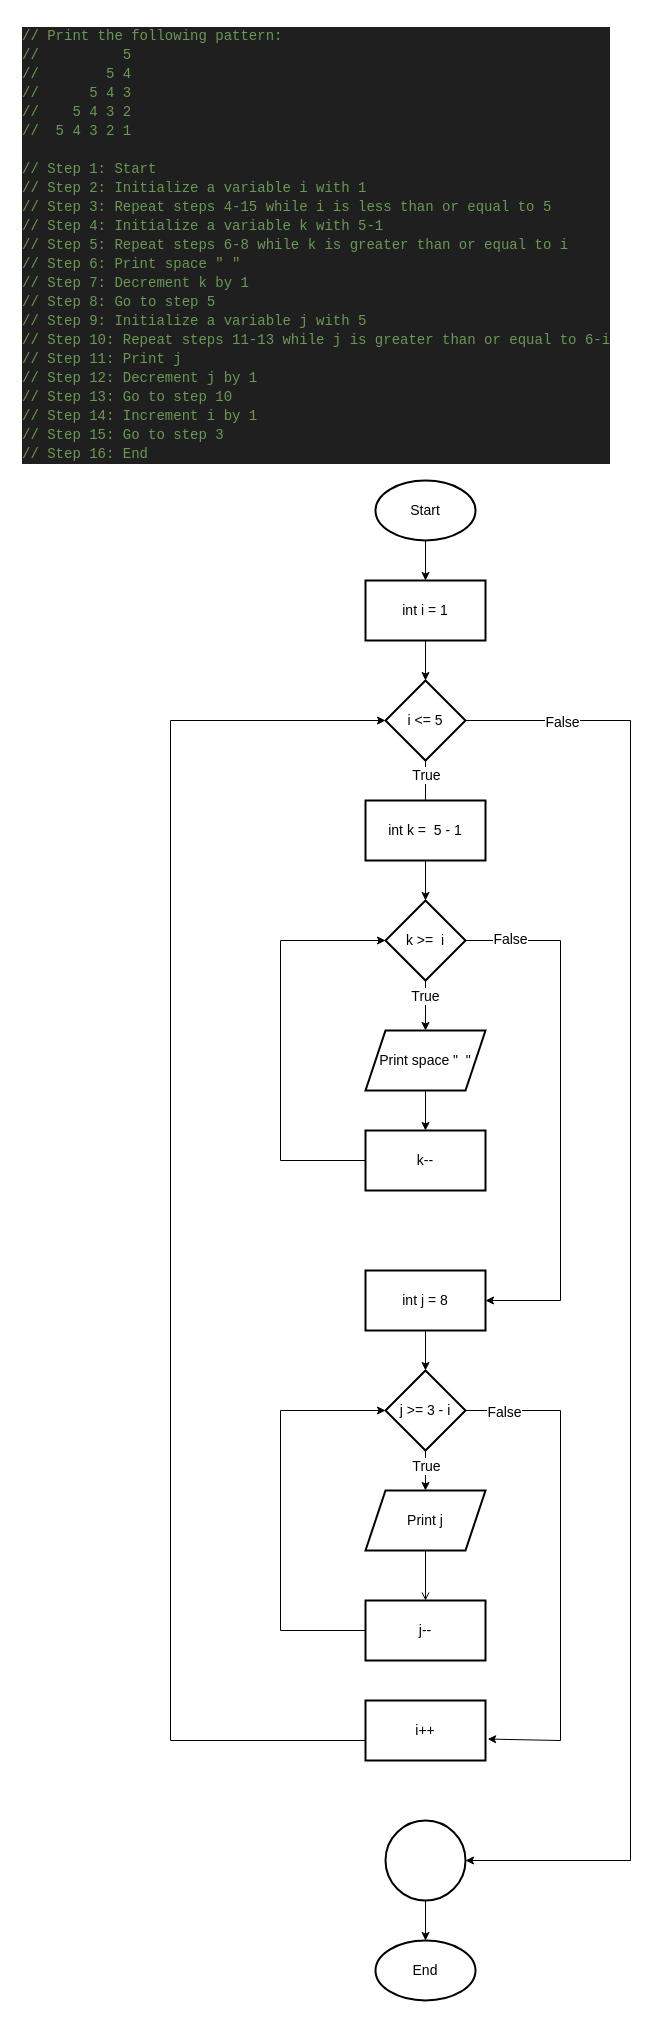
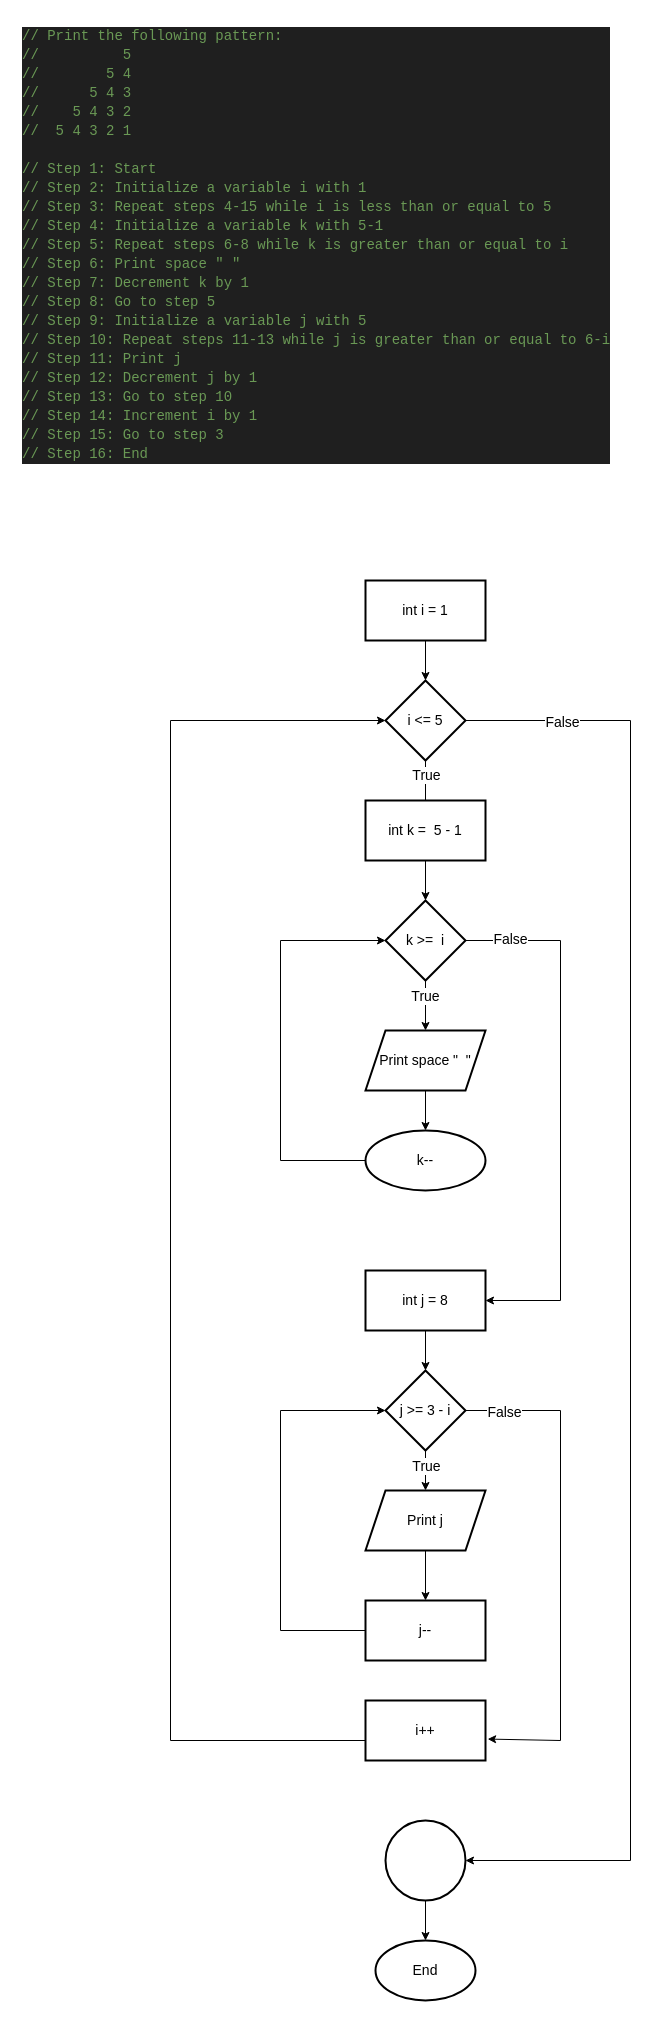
  <mxCell id="0" />
  <mxCell id="1" parent="0" />
- <mxCell id="2" value="" style="edgeStyle=orthogonalEdgeStyle;rounded=0;orthogonalLoop=1;jettySize=auto;html=1;fontSize=14;" edge="1" parent="1" source="3" target="6"><mxGeometry relative="1" as="geometry" /></mxCell>
- <mxCell id="3" value="Start" style="strokeWidth=2;html=1;shape=mxgraph.flowchart.start_1;whiteSpace=wrap;fontSize=14;" vertex="1" parent="1"><mxGeometry x="375" y="480" width="100" height="60" as="geometry" /></mxCell>
  <mxCell id="4" value="End" style="strokeWidth=2;html=1;shape=mxgraph.flowchart.start_1;whiteSpace=wrap;fontSize=14;" vertex="1" parent="1"><mxGeometry x="375" y="1940" width="100" height="60" as="geometry" /></mxCell>
  <mxCell id="5" value="" style="edgeStyle=orthogonalEdgeStyle;rounded=0;orthogonalLoop=1;jettySize=auto;html=1;fontSize=14;" edge="1" parent="1" source="6" target="11"><mxGeometry relative="1" as="geometry" /></mxCell>
  <mxCell id="6" value="int i = 1" style="whiteSpace=wrap;html=1;strokeWidth=2;fontSize=14;" vertex="1" parent="1"><mxGeometry x="365" y="580" width="120" height="60" as="geometry" /></mxCell>
  <mxCell id="7" value="" style="edgeStyle=orthogonalEdgeStyle;rounded=0;orthogonalLoop=1;jettySize=auto;html=1;fontSize=14;endArrow=none;" edge="1" parent="1" source="11" target="13"><mxGeometry relative="1" as="geometry" /></mxCell>
  <mxCell id="8" value="True" style="edgeLabel;html=1;align=center;verticalAlign=middle;resizable=0;points=[];fontSize=14;" vertex="1" connectable="0" parent="7"><mxGeometry x="-0.29" relative="1" as="geometry"><mxPoint as="offset" /></mxGeometry></mxCell>
  <mxCell id="9" value="" style="edgeStyle=orthogonalEdgeStyle;rounded=0;orthogonalLoop=1;jettySize=auto;html=1;fontSize=14;" edge="1" parent="1" source="11" target="24"><mxGeometry relative="1" as="geometry"><Array as="points"><mxPoint x="630" y="720" /><mxPoint x="630" y="1860" /></Array></mxGeometry></mxCell>
  <mxCell id="10" value="False" style="edgeLabel;html=1;align=center;verticalAlign=middle;resizable=0;points=[];fontSize=14;" vertex="1" connectable="0" parent="9"><mxGeometry x="-0.869" y="-1" relative="1" as="geometry"><mxPoint as="offset" /></mxGeometry></mxCell>
  <mxCell id="11" value="i &amp;lt;= 5" style="rhombus;whiteSpace=wrap;html=1;strokeWidth=2;fontSize=14;" vertex="1" parent="1"><mxGeometry x="385" y="680" width="80" height="80" as="geometry" /></mxCell>
  <mxCell id="12" value="" style="edgeStyle=orthogonalEdgeStyle;rounded=0;orthogonalLoop=1;jettySize=auto;html=1;fontSize=14;" edge="1" parent="1" source="13" target="18"><mxGeometry relative="1" as="geometry" /></mxCell>
  <mxCell id="13" value="int k =&amp;nbsp; 5 - 1" style="whiteSpace=wrap;html=1;strokeWidth=2;fontSize=14;" vertex="1" parent="1"><mxGeometry x="365" y="800" width="120" height="60" as="geometry" /></mxCell>
  <mxCell id="14" value="" style="edgeStyle=orthogonalEdgeStyle;rounded=0;orthogonalLoop=1;jettySize=auto;html=1;fontSize=14;entryX=1;entryY=0.5;entryDx=0;entryDy=0;" edge="1" parent="1" source="18" target="22"><mxGeometry relative="1" as="geometry"><Array as="points"><mxPoint x="560" y="940" /><mxPoint x="560" y="1300" /></Array><mxPoint x="560" y="1300" as="targetPoint" /></mxGeometry></mxCell>
  <mxCell id="15" value="False" style="edgeLabel;html=1;align=center;verticalAlign=middle;resizable=0;points=[];fontSize=14;" vertex="1" connectable="0" parent="14"><mxGeometry x="-0.833" y="2" relative="1" as="geometry"><mxPoint as="offset" /></mxGeometry></mxCell>
  <mxCell id="16" value="" style="edgeStyle=orthogonalEdgeStyle;rounded=0;orthogonalLoop=1;jettySize=auto;html=1;fontSize=14;" edge="1" parent="1" source="18" target="26"><mxGeometry relative="1" as="geometry" /></mxCell>
  <mxCell id="17" value="True" style="edgeLabel;html=1;align=center;verticalAlign=middle;resizable=0;points=[];fontSize=14;" vertex="1" connectable="0" parent="16"><mxGeometry x="-0.384" y="-1" relative="1" as="geometry"><mxPoint as="offset" /></mxGeometry></mxCell>
  <mxCell id="18" value="k &amp;gt;=&amp;nbsp; i" style="rhombus;whiteSpace=wrap;html=1;strokeWidth=2;fontSize=14;" vertex="1" parent="1"><mxGeometry x="385" y="900" width="80" height="80" as="geometry" /></mxCell>
  <mxCell id="19" value="" style="edgeStyle=orthogonalEdgeStyle;rounded=0;orthogonalLoop=1;jettySize=auto;html=1;fontSize=14;entryX=0;entryY=0.5;entryDx=0;entryDy=0;exitX=0;exitY=0.5;exitDx=0;exitDy=0;" edge="1" parent="1" source="27" target="18"><mxGeometry relative="1" as="geometry"><mxPoint x="360" y="1160" as="sourcePoint" /><mxPoint x="380" y="940" as="targetPoint" /><Array as="points"><mxPoint x="280" y="1160" /><mxPoint x="280" y="940" /></Array></mxGeometry></mxCell>
  <mxCell id="20" value="" style="edgeStyle=orthogonalEdgeStyle;rounded=0;orthogonalLoop=1;jettySize=auto;html=1;fontSize=14;exitX=0;exitY=0.75;exitDx=0;exitDy=0;" edge="1" parent="1" source="35" target="11"><mxGeometry relative="1" as="geometry"><mxPoint x="365" y="1290" as="sourcePoint" /><mxPoint x="380" y="720" as="targetPoint" /><Array as="points"><mxPoint x="365" y="1740" /><mxPoint x="170" y="1740" /><mxPoint x="170" y="720" /></Array></mxGeometry></mxCell>
  <mxCell id="21" value="" style="edgeStyle=orthogonalEdgeStyle;rounded=0;orthogonalLoop=1;jettySize=auto;html=1;fontSize=14;" edge="1" parent="1" source="22" target="30"><mxGeometry relative="1" as="geometry" /></mxCell>
  <mxCell id="22" value="int j = 8" style="whiteSpace=wrap;html=1;strokeWidth=2;fontSize=14;" vertex="1" parent="1"><mxGeometry x="365" y="1270" width="120" height="60" as="geometry" /></mxCell>
  <mxCell id="23" value="" style="edgeStyle=orthogonalEdgeStyle;rounded=0;orthogonalLoop=1;jettySize=auto;html=1;fontSize=14;" edge="1" parent="1" source="24" target="4"><mxGeometry relative="1" as="geometry" /></mxCell>
  <mxCell id="24" value="" style="ellipse;whiteSpace=wrap;html=1;strokeWidth=2;fontSize=14;" vertex="1" parent="1"><mxGeometry x="385" y="1820" width="80" height="80" as="geometry" /></mxCell>
  <mxCell id="25" value="" style="edgeStyle=orthogonalEdgeStyle;rounded=0;orthogonalLoop=1;jettySize=auto;html=1;fontSize=14;" edge="1" parent="1" source="26" target="27"><mxGeometry relative="1" as="geometry" /></mxCell>
  <mxCell id="26" value="Print space &quot;&amp;nbsp; &quot;" style="shape=parallelogram;perimeter=parallelogramPerimeter;whiteSpace=wrap;html=1;fixedSize=1;fontSize=14;strokeWidth=2;" vertex="1" parent="1"><mxGeometry x="365" y="1030" width="120" height="60" as="geometry" /></mxCell>
- <mxCell id="27" value="k--" style="whiteSpace=wrap;html=1;fontSize=14;strokeWidth=2;" vertex="1" parent="1"><mxGeometry x="365" y="1130" width="120" height="60" as="geometry" /></mxCell>
+ <mxCell id="27" value="k--" style="ellipse;whiteSpace=wrap;html=1;fontSize=14;strokeWidth=2;" vertex="1" parent="1"><mxGeometry x="365" y="1130" width="120" height="60" as="geometry" /></mxCell>
  <mxCell id="28" value="" style="edgeStyle=orthogonalEdgeStyle;rounded=0;orthogonalLoop=1;jettySize=auto;html=1;fontSize=14;" edge="1" parent="1" source="30" target="32"><mxGeometry relative="1" as="geometry" /></mxCell>
  <mxCell id="29" value="True" style="edgeLabel;html=1;align=center;verticalAlign=middle;resizable=0;points=[];fontSize=14;" vertex="1" connectable="0" parent="28"><mxGeometry x="-0.23" relative="1" as="geometry"><mxPoint as="offset" /></mxGeometry></mxCell>
  <mxCell id="30" value="j &amp;gt;= 3 - i" style="rhombus;whiteSpace=wrap;html=1;fontSize=14;strokeWidth=2;" vertex="1" parent="1"><mxGeometry x="385" y="1370" width="80" height="80" as="geometry" /></mxCell>
- <mxCell id="31" value="" style="edgeStyle=orthogonalEdgeStyle;rounded=0;orthogonalLoop=1;jettySize=auto;html=1;fontSize=14;endArrow=open;" edge="1" parent="1" source="32" target="34"><mxGeometry relative="1" as="geometry" /></mxCell>
+ <mxCell id="31" value="" style="edgeStyle=orthogonalEdgeStyle;rounded=0;orthogonalLoop=1;jettySize=auto;html=1;fontSize=14;" edge="1" parent="1" source="32" target="34"><mxGeometry relative="1" as="geometry" /></mxCell>
  <mxCell id="32" value="Print j" style="shape=parallelogram;perimeter=parallelogramPerimeter;whiteSpace=wrap;html=1;fixedSize=1;fontSize=14;strokeWidth=2;" vertex="1" parent="1"><mxGeometry x="365" y="1490" width="120" height="60" as="geometry" /></mxCell>
  <mxCell id="33" value="" style="edgeStyle=orthogonalEdgeStyle;rounded=0;orthogonalLoop=1;jettySize=auto;html=1;entryX=0;entryY=0.5;entryDx=0;entryDy=0;fontSize=14;" edge="1" parent="1" source="34" target="30"><mxGeometry relative="1" as="geometry"><mxPoint x="380" y="1410" as="targetPoint" /><Array as="points"><mxPoint x="280" y="1630" /><mxPoint x="280" y="1410" /></Array></mxGeometry></mxCell>
  <mxCell id="34" value="j--" style="whiteSpace=wrap;html=1;fontSize=14;strokeWidth=2;" vertex="1" parent="1"><mxGeometry x="365" y="1600" width="120" height="60" as="geometry" /></mxCell>
  <mxCell id="35" value="i++" style="whiteSpace=wrap;html=1;fontSize=14;strokeWidth=2;" vertex="1" parent="1"><mxGeometry x="365" y="1700" width="120" height="60" as="geometry" /></mxCell>
  <mxCell id="36" value="" style="endArrow=classic;html=1;rounded=0;entryX=1.018;entryY=0.643;entryDx=0;entryDy=0;entryPerimeter=0;exitX=1;exitY=0.5;exitDx=0;exitDy=0;fontSize=14;" edge="1" parent="1" source="30" target="35"><mxGeometry width="50" height="50" relative="1" as="geometry"><mxPoint x="470" y="1410" as="sourcePoint" /><mxPoint x="490" y="1740" as="targetPoint" /><Array as="points"><mxPoint x="560" y="1410" /><mxPoint x="560" y="1740" /></Array></mxGeometry></mxCell>
  <mxCell id="37" value="False" style="edgeLabel;html=1;align=center;verticalAlign=middle;resizable=0;points=[];fontSize=14;" vertex="1" connectable="0" parent="36"><mxGeometry x="-0.847" y="-1" relative="1" as="geometry"><mxPoint as="offset" /></mxGeometry></mxCell>
  <mxCell id="38" value="&lt;div style=&quot;color: rgb(204, 204, 204); background-color: rgb(31, 31, 31); font-family: Consolas, &amp;quot;Courier New&amp;quot;, monospace; font-weight: normal; line-height: 19px; white-space: pre;&quot;&gt;&lt;div&gt;&lt;span style=&quot;color: #6a9955;&quot;&gt;// Print the following pattern:&lt;/span&gt;&lt;/div&gt;&lt;div&gt;&lt;span style=&quot;color: #6a9955;&quot;&gt;// &amp;nbsp; &amp;nbsp; &amp;nbsp; &amp;nbsp; &amp;nbsp;5&lt;/span&gt;&lt;/div&gt;&lt;div&gt;&lt;span style=&quot;color: #6a9955;&quot;&gt;// &amp;nbsp; &amp;nbsp; &amp;nbsp; &amp;nbsp;5 4&lt;/span&gt;&lt;/div&gt;&lt;div&gt;&lt;span style=&quot;color: #6a9955;&quot;&gt;// &amp;nbsp; &amp;nbsp; &amp;nbsp;5 4 3&lt;/span&gt;&lt;/div&gt;&lt;div&gt;&lt;span style=&quot;color: #6a9955;&quot;&gt;// &amp;nbsp; &amp;nbsp;5 4 3 2&lt;/span&gt;&lt;/div&gt;&lt;div&gt;&lt;span style=&quot;color: #6a9955;&quot;&gt;// &amp;nbsp;5 4 3 2 1&lt;/span&gt;&lt;/div&gt;&lt;br&gt;&lt;div&gt;&lt;span style=&quot;color: #6a9955;&quot;&gt;// Step 1: Start&lt;/span&gt;&lt;/div&gt;&lt;div&gt;&lt;span style=&quot;color: #6a9955;&quot;&gt;// Step 2: Initialize a variable i with 1&lt;/span&gt;&lt;/div&gt;&lt;div&gt;&lt;span style=&quot;color: #6a9955;&quot;&gt;// Step 3: Repeat steps 4-15 while i is less than or equal to 5&lt;/span&gt;&lt;/div&gt;&lt;div&gt;&lt;span style=&quot;color: #6a9955;&quot;&gt;// Step 4: Initialize a variable k with 5-1&lt;/span&gt;&lt;/div&gt;&lt;div&gt;&lt;span style=&quot;color: #6a9955;&quot;&gt;// Step 5: Repeat steps 6-8 while k is greater than or equal to i&lt;/span&gt;&lt;/div&gt;&lt;div&gt;&lt;span style=&quot;color: #6a9955;&quot;&gt;// Step 6: Print space &quot; &quot;&lt;/span&gt;&lt;/div&gt;&lt;div&gt;&lt;span style=&quot;color: #6a9955;&quot;&gt;// Step 7: Decrement k by 1&lt;/span&gt;&lt;/div&gt;&lt;div&gt;&lt;span style=&quot;color: #6a9955;&quot;&gt;// Step 8: Go to step 5&lt;/span&gt;&lt;/div&gt;&lt;div&gt;&lt;span style=&quot;color: #6a9955;&quot;&gt;// Step 9: Initialize a variable j with 5&lt;/span&gt;&lt;/div&gt;&lt;div&gt;&lt;span style=&quot;color: #6a9955;&quot;&gt;// Step 10: Repeat steps 11-13 while j is greater than or equal to 6-i&lt;/span&gt;&lt;/div&gt;&lt;div&gt;&lt;span style=&quot;color: #6a9955;&quot;&gt;// Step 11: Print j&lt;/span&gt;&lt;/div&gt;&lt;div&gt;&lt;span style=&quot;color: #6a9955;&quot;&gt;// Step 12: Decrement j by 1&lt;/span&gt;&lt;/div&gt;&lt;div&gt;&lt;span style=&quot;color: #6a9955;&quot;&gt;// Step 13: Go to step 10&lt;/span&gt;&lt;/div&gt;&lt;div&gt;&lt;span style=&quot;color: #6a9955;&quot;&gt;// Step 14: Increment i by 1&lt;/span&gt;&lt;/div&gt;&lt;div&gt;&lt;span style=&quot;color: #6a9955;&quot;&gt;// Step 15: Go to step 3&lt;/span&gt;&lt;/div&gt;&lt;div&gt;&lt;span style=&quot;color: #6a9955;&quot;&gt;// Step 16: End&lt;/span&gt;&lt;/div&gt;&lt;/div&gt;" style="text;whiteSpace=wrap;html=1;fontSize=14;" vertex="1" parent="1"><mxGeometry x="20" width="560" height="460" as="geometry" y="20" /></mxCell>
